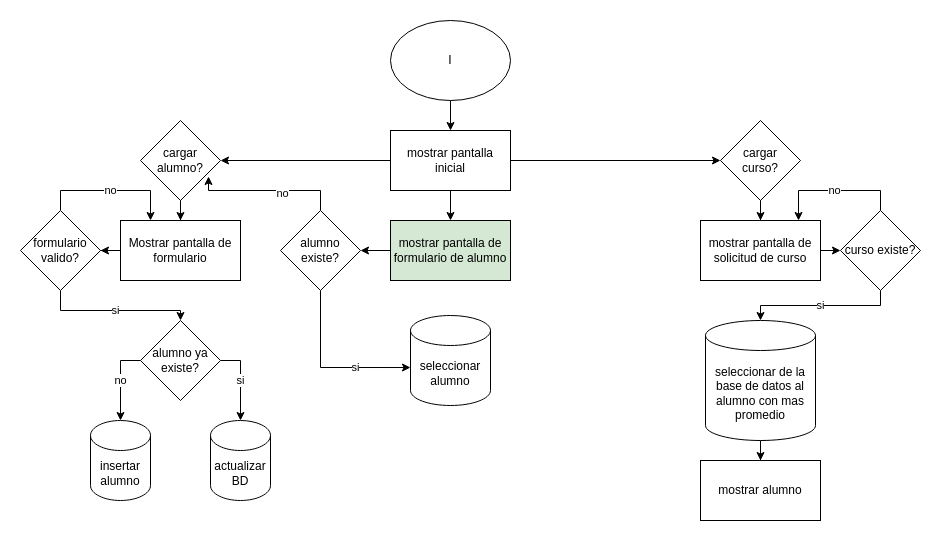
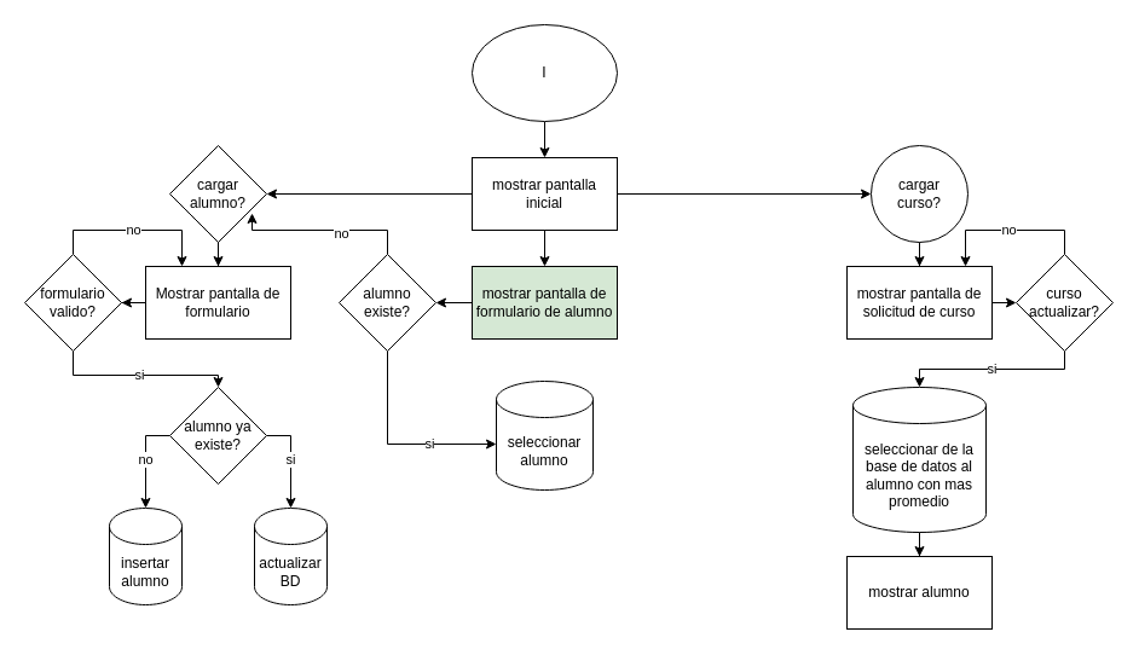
  <mxCell id="0" />
  <mxCell id="1" parent="0" />
  <mxCell id="2" value="" style="edgeStyle=orthogonalEdgeStyle;rounded=0;orthogonalLoop=1;jettySize=auto;html=1;" edge="1" parent="1" source="3" target="7"><mxGeometry relative="1" as="geometry" /></mxCell>
  <mxCell id="3" value="I" style="ellipse;whiteSpace=wrap;html=1;" vertex="1" parent="1"><mxGeometry x="390" y="20" width="120" height="80" as="geometry" /></mxCell>
  <mxCell id="4" value="" style="edgeStyle=orthogonalEdgeStyle;rounded=0;orthogonalLoop=1;jettySize=auto;html=1;" edge="1" parent="1" source="7" target="9"><mxGeometry relative="1" as="geometry" /></mxCell>
  <mxCell id="5" value="" style="edgeStyle=orthogonalEdgeStyle;rounded=0;orthogonalLoop=1;jettySize=auto;html=1;" edge="1" parent="1" source="7" target="21"><mxGeometry relative="1" as="geometry" /></mxCell>
  <mxCell id="6" value="" style="edgeStyle=orthogonalEdgeStyle;rounded=0;orthogonalLoop=1;jettySize=auto;html=1;" edge="1" parent="1" source="7" target="31"><mxGeometry relative="1" as="geometry" /></mxCell>
  <mxCell id="7" value="mostrar pantalla inicial" style="whiteSpace=wrap;html=1;" vertex="1" parent="1"><mxGeometry x="390" y="130" width="120" height="60" as="geometry" /></mxCell>
  <mxCell id="8" value="" style="edgeStyle=orthogonalEdgeStyle;rounded=0;orthogonalLoop=1;jettySize=auto;html=1;" edge="1" parent="1" source="9" target="11"><mxGeometry relative="1" as="geometry" /></mxCell>
  <mxCell id="9" value="cargar alumno?" style="rhombus;whiteSpace=wrap;html=1;" vertex="1" parent="1"><mxGeometry x="140" y="120" width="80" height="80" as="geometry" /></mxCell>
  <mxCell id="10" value="" style="edgeStyle=orthogonalEdgeStyle;rounded=0;orthogonalLoop=1;jettySize=auto;html=1;" edge="1" parent="1" source="11" target="14"><mxGeometry relative="1" as="geometry" /></mxCell>
  <mxCell id="11" value="Mostrar pantalla de formulario" style="whiteSpace=wrap;html=1;" vertex="1" parent="1"><mxGeometry x="120" y="220" width="120" height="60" as="geometry" /></mxCell>
  <mxCell id="12" value="no" style="edgeStyle=orthogonalEdgeStyle;rounded=0;orthogonalLoop=1;jettySize=auto;html=1;exitX=0.5;exitY=0;exitDx=0;exitDy=0;entryX=0.25;entryY=0;entryDx=0;entryDy=0;" edge="1" parent="1" source="14" target="11"><mxGeometry relative="1" as="geometry" /></mxCell>
  <mxCell id="13" value="si" style="edgeStyle=orthogonalEdgeStyle;rounded=0;orthogonalLoop=1;jettySize=auto;html=1;exitX=0.5;exitY=1;exitDx=0;exitDy=0;" edge="1" parent="1" source="14" target="17"><mxGeometry relative="1" as="geometry"><Array as="points"><mxPoint x="60" y="310" /><mxPoint x="180" y="310" /></Array></mxGeometry></mxCell>
  <mxCell id="14" value="formulario valido?" style="rhombus;whiteSpace=wrap;html=1;" vertex="1" parent="1"><mxGeometry y="210" width="80" height="80" as="geometry" x="20" /></mxCell>
  <mxCell id="15" value="si" style="edgeStyle=orthogonalEdgeStyle;rounded=0;orthogonalLoop=1;jettySize=auto;html=1;exitX=1;exitY=0.5;exitDx=0;exitDy=0;entryX=0.5;entryY=0;entryDx=0;entryDy=0;entryPerimeter=0;" edge="1" parent="1" source="17" target="19"><mxGeometry relative="1" as="geometry" /></mxCell>
  <mxCell id="16" value="no" style="edgeStyle=orthogonalEdgeStyle;rounded=0;orthogonalLoop=1;jettySize=auto;html=1;exitX=0;exitY=0.5;exitDx=0;exitDy=0;entryX=0.5;entryY=0;entryDx=0;entryDy=0;entryPerimeter=0;" edge="1" parent="1" source="17" target="18"><mxGeometry relative="1" as="geometry" /></mxCell>
  <mxCell id="17" value="alumno ya existe?" style="rhombus;whiteSpace=wrap;html=1;" vertex="1" parent="1"><mxGeometry x="140" y="320" width="80" height="80" as="geometry" /></mxCell>
  <mxCell id="18" value="insertar alumno" style="shape=cylinder3;whiteSpace=wrap;html=1;boundedLbl=1;backgroundOutline=1;size=15;" vertex="1" parent="1"><mxGeometry x="90" y="420" width="60" height="80" as="geometry" /></mxCell>
  <mxCell id="19" value="actualizar BD" style="shape=cylinder3;whiteSpace=wrap;html=1;boundedLbl=1;backgroundOutline=1;size=15;" vertex="1" parent="1"><mxGeometry x="210" y="420" width="60" height="80" as="geometry" /></mxCell>
  <mxCell id="20" value="" style="edgeStyle=orthogonalEdgeStyle;rounded=0;orthogonalLoop=1;jettySize=auto;html=1;" edge="1" parent="1" source="21" target="23"><mxGeometry relative="1" as="geometry" /></mxCell>
- <mxCell id="21" value="cargar &lt;br&gt;curso?" style="rhombus;whiteSpace=wrap;html=1;" vertex="1" parent="1"><mxGeometry x="720" y="120" width="80" height="80" as="geometry" /></mxCell>
+ <mxCell id="21" value="cargar &lt;br&gt;curso?" style="ellipse;whiteSpace=wrap;html=1;" vertex="1" parent="1"><mxGeometry x="720" y="120" width="80" height="80" as="geometry" /></mxCell>
  <mxCell id="22" style="edgeStyle=orthogonalEdgeStyle;rounded=0;orthogonalLoop=1;jettySize=auto;html=1;exitX=1;exitY=0.5;exitDx=0;exitDy=0;entryX=0;entryY=0.5;entryDx=0;entryDy=0;" edge="1" parent="1" source="23" target="26"><mxGeometry relative="1" as="geometry" /></mxCell>
  <mxCell id="23" value="mostrar pantalla de solicitud de curso" style="whiteSpace=wrap;html=1;" vertex="1" parent="1"><mxGeometry x="700" y="220" width="120" height="60" as="geometry" /></mxCell>
  <mxCell id="24" value="no" style="edgeStyle=orthogonalEdgeStyle;rounded=0;orthogonalLoop=1;jettySize=auto;html=1;exitX=0.5;exitY=0;exitDx=0;exitDy=0;entryX=0.817;entryY=0;entryDx=0;entryDy=0;entryPerimeter=0;" edge="1" parent="1" source="26" target="23"><mxGeometry relative="1" as="geometry"><mxPoint x="970" y="215" as="targetPoint" /></mxGeometry></mxCell>
  <mxCell id="25" value="si" style="edgeStyle=orthogonalEdgeStyle;rounded=0;orthogonalLoop=1;jettySize=auto;html=1;exitX=0.5;exitY=1;exitDx=0;exitDy=0;" edge="1" parent="1" source="26" target="28"><mxGeometry relative="1" as="geometry"><Array as="points"><mxPoint x="880" y="305" /><mxPoint x="760" y="305" /></Array></mxGeometry></mxCell>
- <mxCell id="26" value="curso existe?" style="rhombus;whiteSpace=wrap;html=1;" vertex="1" parent="1"><mxGeometry x="840" y="210" width="80" height="80" as="geometry" /></mxCell>
+ <mxCell id="26" value="curso actualizar?" style="rhombus;whiteSpace=wrap;html=1;" vertex="1" parent="1"><mxGeometry x="840" y="210" width="80" height="80" as="geometry" /></mxCell>
  <mxCell id="27" value="" style="edgeStyle=orthogonalEdgeStyle;rounded=0;orthogonalLoop=1;jettySize=auto;html=1;" edge="1" parent="1" source="28" target="29"><mxGeometry relative="1" as="geometry" /></mxCell>
  <mxCell id="28" value="seleccionar de la base de datos al alumno con mas promedio" style="shape=cylinder3;whiteSpace=wrap;html=1;boundedLbl=1;backgroundOutline=1;size=15;" vertex="1" parent="1"><mxGeometry x="705" y="320" width="110" height="120" as="geometry" /></mxCell>
  <mxCell id="29" value="mostrar alumno" style="whiteSpace=wrap;html=1;" vertex="1" parent="1"><mxGeometry x="700" y="460" width="120" height="60" as="geometry" /></mxCell>
  <mxCell id="30" style="edgeStyle=orthogonalEdgeStyle;rounded=0;orthogonalLoop=1;jettySize=auto;html=1;exitX=0;exitY=0.5;exitDx=0;exitDy=0;entryX=1;entryY=0.5;entryDx=0;entryDy=0;" edge="1" parent="1" source="31" target="37"><mxGeometry relative="1" as="geometry" /></mxCell>
  <mxCell id="31" value="mostrar pantalla de formulario de alumno" style="whiteSpace=wrap;html=1;fillColor=#d5e8d4;" vertex="1" parent="1"><mxGeometry x="390" y="220" width="120" height="60" as="geometry" /></mxCell>
  <mxCell id="32" value="seleccionar alumno" style="shape=cylinder3;whiteSpace=wrap;html=1;boundedLbl=1;backgroundOutline=1;size=15;" vertex="1" parent="1"><mxGeometry x="410" y="315" width="80" height="90" as="geometry" /></mxCell>
  <mxCell id="33" style="edgeStyle=orthogonalEdgeStyle;rounded=0;orthogonalLoop=1;jettySize=auto;html=1;exitX=0.5;exitY=0;exitDx=0;exitDy=0;entryX=0.85;entryY=0.7;entryDx=0;entryDy=0;entryPerimeter=0;" edge="1" parent="1" source="37" target="9"><mxGeometry relative="1" as="geometry"><Array as="points"><mxPoint x="320" y="190" /><mxPoint x="208" y="190" /></Array></mxGeometry></mxCell>
  <mxCell id="34" value="no" style="edgeLabel;html=1;align=center;verticalAlign=middle;resizable=0;points=[];" vertex="1" connectable="0" parent="33"><mxGeometry x="-0.192" y="2" relative="1" as="geometry"><mxPoint as="offset" /></mxGeometry></mxCell>
  <mxCell id="35" style="edgeStyle=orthogonalEdgeStyle;rounded=0;orthogonalLoop=1;jettySize=auto;html=1;exitX=0.5;exitY=1;exitDx=0;exitDy=0;entryX=0;entryY=0.578;entryDx=0;entryDy=0;entryPerimeter=0;" edge="1" parent="1" source="37" target="32"><mxGeometry relative="1" as="geometry" /></mxCell>
  <mxCell id="36" value="si" style="edgeLabel;html=1;align=center;verticalAlign=middle;resizable=0;points=[];" vertex="1" connectable="0" parent="35"><mxGeometry x="0.329" y="1" relative="1" as="geometry"><mxPoint as="offset" /></mxGeometry></mxCell>
  <mxCell id="37" value="alumno existe?" style="rhombus;whiteSpace=wrap;html=1;" vertex="1" parent="1"><mxGeometry x="280" y="210" width="80" height="80" as="geometry" /></mxCell>
